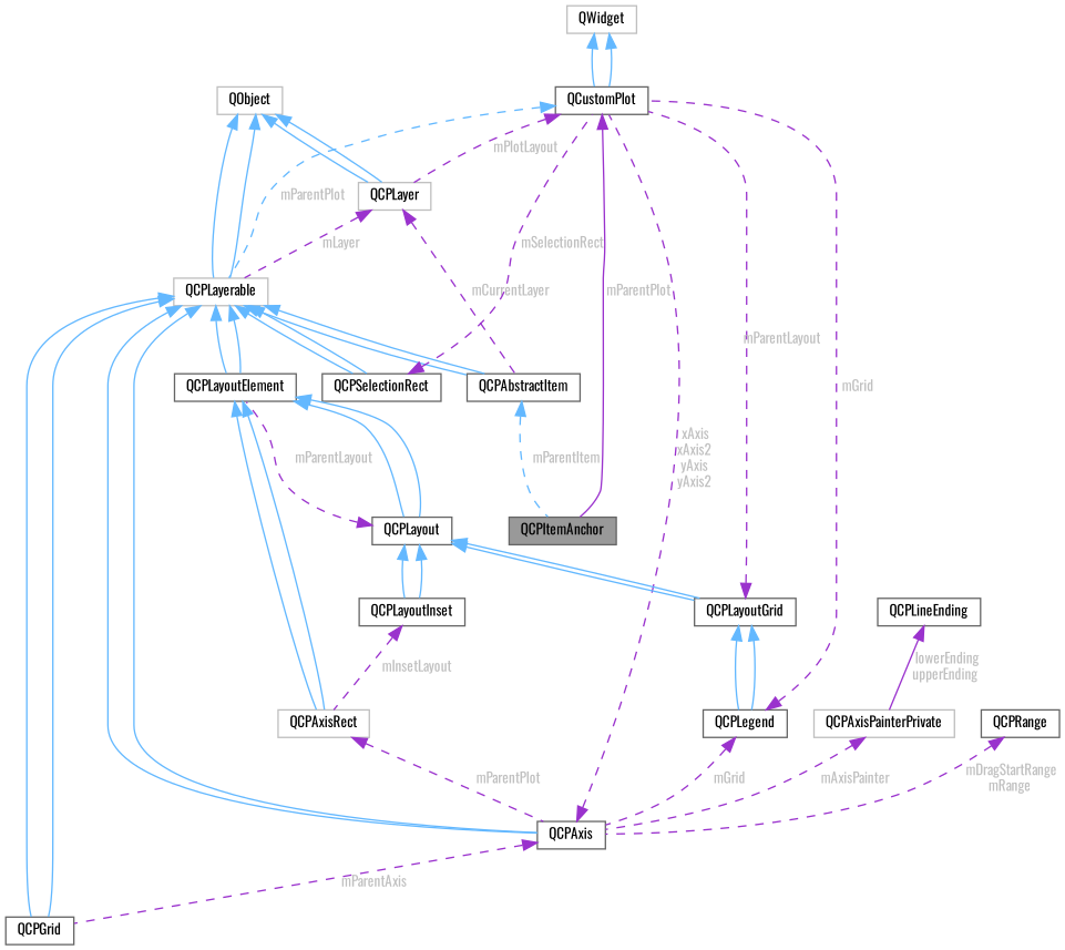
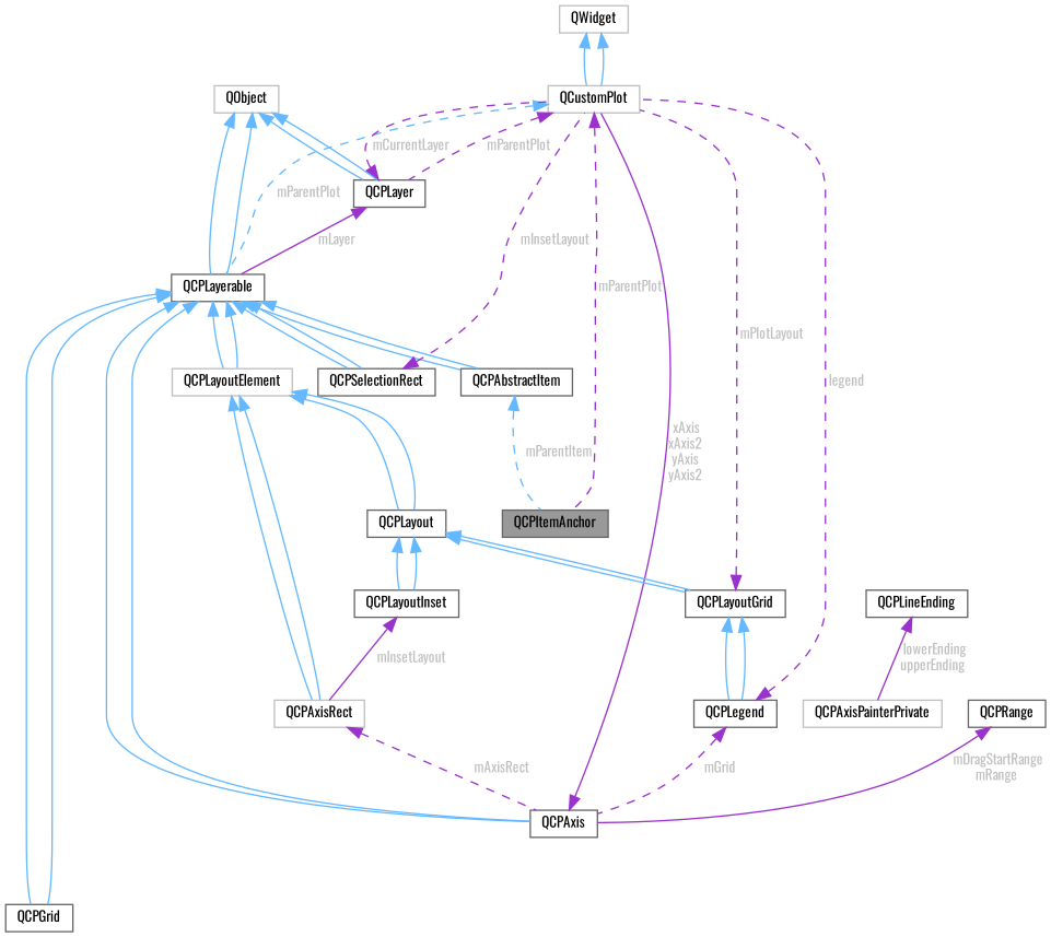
  digraph {
    fontname=Oswald
    node [color=gray40 fillcolor=white fontname=Oswald fontsize=10 shape=box style=filled]
    edge [color=steelblue1 dir=back fontname=Oswald fontsize=10 labelfontname=Helvetica labelfontsize=10 style=solid]
    n1 [fillcolor=grey60 fontcolor=black height=0.2 label=QCPItemAnchor width=0.4]
-   n2 [height=0.2 label=QCustomPlot width=0.4]
-   n3 [color=grey75 height=0.2 label=QCPLayerable width=0.4]
-   n4 [color=grey75 height=0.2 label=QCPLayer width=0.4]
+   n2 [color=grey75 height=0.2 label=QCustomPlot width=0.4]
+   n3 [height=0.2 label=QCPLayerable width=0.4]
+   n4 [height=0.2 label=QCPLayer width=0.4]
    n5 [height=0.2 label=QCPAxis width=0.4]
    n6 [height=0.2 label=QCPGrid width=0.4]
-   n7 [height=0.2 label=QCPLayoutElement width=0.4]
+   n7 [color=grey75 height=0.2 label=QCPLayoutElement width=0.4]
    n8 [height=0.2 label=QCPSelectionRect width=0.4]
    n9 [height=0.2 label=QCPAbstractItem width=0.4]
    n10 [color=grey75 height=0.2 label=QCPAxisPainterPrivate width=0.4]
    n11 [color=grey75 height=0.2 label=QWidget width=0.4]
    n12 [color=grey75 height=0.2 label=QCPAxisRect width=0.4]
    n13 [height=0.2 label=QCPLayout width=0.4]
    n14 [color=grey75 height=0.2 label=QObject width=0.4]
    n15 [height=0.2 label=QCPLayoutInset width=0.4]
    n16 [height=0.2 label=QCPLayoutGrid width=0.4]
    n17 [height=0.2 label=QCPLegend width=0.4]
    n18 [height=0.2 label=QCPRange width=0.4]
    n19 [height=0.2 label=QCPLineEnding width=0.4]
-   n2 -> n1 [color=darkorchid3 fontcolor=grey label=" mParentPlot"]
+   n2 -> n1 [color=darkorchid3 fontcolor=grey label=" mParentPlot" style=dashed]
    n2 -> n3 [fontcolor=grey label=" mParentPlot" style=dashed]
-   n2 -> n4 [color=darkorchid3 fontcolor=grey label=" mPlotLayout" style=dashed]
+   n2 -> n4 [color=darkorchid3 fontcolor=grey label=" mParentPlot" style=dashed]
    n3 -> n5
    n3 -> n5
    n3 -> n6
    n3 -> n6
    n3 -> n7
    n3 -> n7
    n3 -> n8
    n3 -> n8
    n3 -> n9
    n3 -> n9
-   n4 -> n9 [color=darkorchid3 fontcolor=grey label=" mCurrentLayer" style=dashed]
-   n4 -> n3 [color=darkorchid3 fontcolor=grey label=" mLayer" style=dashed]
-   n5 -> n2 [color=darkorchid3 fontcolor=grey label=" xAxis\nxAxis2\nyAxis\nyAxis2" style=dashed]
-   n5 -> n6 [color=darkorchid3 fontcolor=grey label=" mParentAxis" style=dashed]
+   n4 -> n2 [color=darkorchid3 fontcolor=grey label=" mCurrentLayer" style=dashed]
+   n4 -> n3 [color=darkorchid3 fontcolor=grey label=" mLayer"]
+   n5 -> n2 [color=darkorchid3 fontcolor=grey label=" xAxis\nxAxis2\nyAxis\nyAxis2"]
    n7 -> n12
    n7 -> n12
    n7 -> n13
    n7 -> n13
-   n8 -> n2 [color=darkorchid3 fontcolor=grey label=" mSelectionRect" style=dashed]
+   n8 -> n2 [color=darkorchid3 fontcolor=grey label=" mInsetLayout" style=dashed]
    n9 -> n1 [fontcolor=grey label=" mParentItem" style=dashed]
-   n10 -> n5 [color=darkorchid3 fontcolor=grey label=" mAxisPainter" style=dashed]
    n11 -> n2
    n11 -> n2
-   n12 -> n5 [color=darkorchid3 fontcolor=grey label=" mParentPlot" style=dashed]
-   n13 -> n7 [color=darkorchid3 fontcolor=grey label=" mParentLayout" style=dashed]
+   n12 -> n5 [color=darkorchid3 fontcolor=grey label=" mAxisRect" style=dashed]
    n13 -> n15
    n13 -> n15
    n13 -> n16
    n13 -> n16
    n14 -> n3
    n14 -> n3
    n14 -> n4
    n14 -> n4
-   n15 -> n12 [color=darkorchid3 fontcolor=grey label=" mInsetLayout" style=dashed]
-   n16 -> n2 [color=darkorchid3 fontcolor=grey label=" mParentLayout" style=dashed]
+   n15 -> n12 [color=darkorchid3 fontcolor=grey label=" mInsetLayout"]
+   n16 -> n2 [color=darkorchid3 fontcolor=grey label=" mPlotLayout" style=dashed]
    n16 -> n17
    n16 -> n17
-   n17 -> n2 [color=darkorchid3 fontcolor=grey label=" mGrid" style=dashed]
+   n17 -> n2 [color=darkorchid3 fontcolor=grey label=" legend" style=dashed]
    n17 -> n5 [color=darkorchid3 fontcolor=grey label=" mGrid" style=dashed]
-   n18 -> n5 [color=darkorchid3 fontcolor=grey label=" mDragStartRange\nmRange" style=dashed]
+   n18 -> n5 [color=darkorchid3 fontcolor=grey label=" mDragStartRange\nmRange"]
    n19 -> n10 [color=darkorchid3 fontcolor=grey label=" lowerEnding\nupperEnding"]
  }
